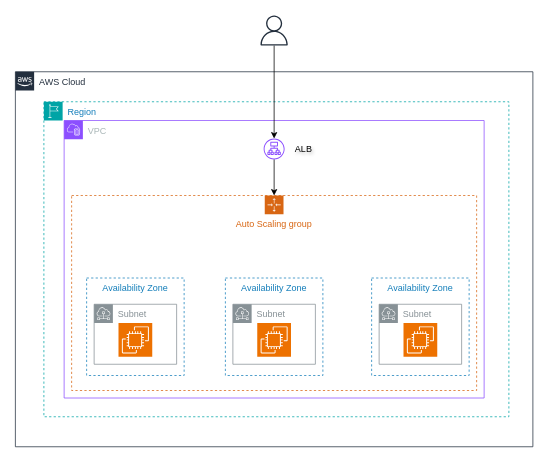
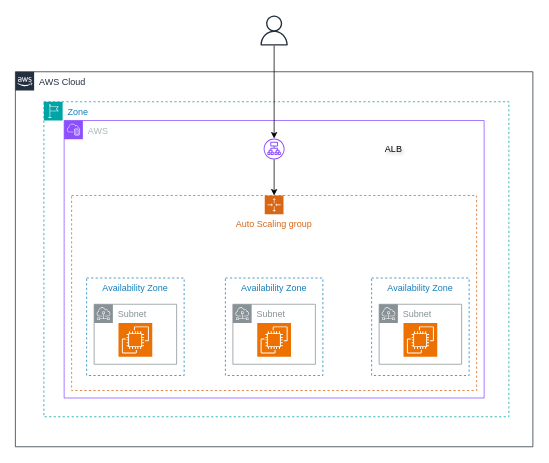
  <mxCell id="0" />
  <mxCell id="1" parent="0" />
- <mxCell id="2" value="VPC" style="points=[[0,0],[0.25,0],[0.5,0],[0.75,0],[1,0],[1,0.25],[1,0.5],[1,0.75],[1,1],[0.75,1],[0.5,1],[0.25,1],[0,1],[0,0.75],[0,0.5],[0,0.25]];outlineConnect=0;gradientColor=none;html=1;whiteSpace=wrap;fontSize=12;fontStyle=0;container=1;pointerEvents=0;collapsible=0;recursiveResize=0;shape=mxgraph.aws4.group;grIcon=mxgraph.aws4.group_vpc2;strokeColor=#8C4FFF;fillColor=none;verticalAlign=top;align=left;spacingLeft=30;fontColor=#AAB7B8;dashed=0;" vertex="1" parent="1"><mxGeometry x="85" y="160" width="560" height="370" as="geometry" /></mxCell>
+ <mxCell id="2" value="AWS" style="points=[[0,0],[0.25,0],[0.5,0],[0.75,0],[1,0],[1,0.25],[1,0.5],[1,0.75],[1,1],[0.75,1],[0.5,1],[0.25,1],[0,1],[0,0.75],[0,0.5],[0,0.25]];outlineConnect=0;gradientColor=none;html=1;whiteSpace=wrap;fontSize=12;fontStyle=0;container=1;pointerEvents=0;collapsible=0;recursiveResize=0;shape=mxgraph.aws4.group;grIcon=mxgraph.aws4.group_vpc2;strokeColor=#8C4FFF;fillColor=none;verticalAlign=top;align=left;spacingLeft=30;fontColor=#AAB7B8;dashed=0;" vertex="1" parent="1"><mxGeometry x="85" y="160" width="560" height="370" as="geometry" /></mxCell>
  <mxCell id="3" value="AWS Cloud" style="points=[[0,0],[0.25,0],[0.5,0],[0.75,0],[1,0],[1,0.25],[1,0.5],[1,0.75],[1,1],[0.75,1],[0.5,1],[0.25,1],[0,1],[0,0.75],[0,0.5],[0,0.25]];outlineConnect=0;gradientColor=none;html=1;whiteSpace=wrap;fontSize=12;fontStyle=0;container=1;pointerEvents=0;collapsible=0;recursiveResize=0;shape=mxgraph.aws4.group;grIcon=mxgraph.aws4.group_aws_cloud_alt;strokeColor=light-dark(#232F3E, #8c4fff);fillColor=none;verticalAlign=top;align=left;spacingLeft=30;fontColor=#232F3E;dashed=0;" vertex="1" parent="1"><mxGeometry x="20" y="95" width="690" height="500" as="geometry" /></mxCell>
- <mxCell id="4" value="Region" style="points=[[0,0],[0.25,0],[0.5,0],[0.75,0],[1,0],[1,0.25],[1,0.5],[1,0.75],[1,1],[0.75,1],[0.5,1],[0.25,1],[0,1],[0,0.75],[0,0.5],[0,0.25]];outlineConnect=0;gradientColor=none;html=1;whiteSpace=wrap;fontSize=12;fontStyle=0;container=1;pointerEvents=0;collapsible=0;recursiveResize=0;shape=mxgraph.aws4.group;grIcon=mxgraph.aws4.group_region;strokeColor=#00A4A6;fillColor=none;verticalAlign=top;align=left;spacingLeft=30;fontColor=#147EBA;dashed=1;" vertex="1" parent="3"><mxGeometry x="38" y="40" width="620" height="420" as="geometry" /></mxCell>
+ <mxCell id="4" value="Zone" style="points=[[0,0],[0.25,0],[0.5,0],[0.75,0],[1,0],[1,0.25],[1,0.5],[1,0.75],[1,1],[0.75,1],[0.5,1],[0.25,1],[0,1],[0,0.75],[0,0.5],[0,0.25]];outlineConnect=0;gradientColor=none;html=1;whiteSpace=wrap;fontSize=12;fontStyle=0;container=1;pointerEvents=0;collapsible=0;recursiveResize=0;shape=mxgraph.aws4.group;grIcon=mxgraph.aws4.group_region;strokeColor=#00A4A6;fillColor=none;verticalAlign=top;align=left;spacingLeft=30;fontColor=#147EBA;dashed=1;" vertex="1" parent="3"><mxGeometry x="38" y="40" width="620" height="420" as="geometry" /></mxCell>
  <mxCell id="5" value="" style="sketch=0;outlineConnect=0;fontColor=#232F3E;gradientColor=none;fillColor=#8C4FFF;strokeColor=none;dashed=0;verticalLabelPosition=bottom;verticalAlign=top;align=center;html=1;fontSize=12;fontStyle=0;aspect=fixed;pointerEvents=1;shape=mxgraph.aws4.application_load_balancer;" vertex="1" parent="4"><mxGeometry x="293" y="49" width="28" height="28" as="geometry" /></mxCell>
- <mxCell id="6" value="ALB" style="text;html=1;align=center;verticalAlign=middle;resizable=0;points=[];autosize=1;strokeColor=none;fillColor=none;fontColor=light-dark(#000000,#8C4FFF);labelBackgroundColor=none;textShadow=1;" vertex="1" parent="4"><mxGeometry x="321" y="48" width="50" height="30" as="geometry" /></mxCell>
+ <mxCell id="6" value="ALB" style="text;html=1;align=center;verticalAlign=middle;resizable=0;points=[];autosize=1;strokeColor=none;fillColor=none;fontColor=light-dark(#000000,#8C4FFF);labelBackgroundColor=none;textShadow=1;" vertex="1" parent="4"><mxGeometry x="441" y="48" width="50" height="30" as="geometry" /></mxCell>
  <mxCell id="7" value="Auto Scaling group" style="points=[[0,0],[0.25,0],[0.5,0],[0.75,0],[1,0],[1,0.25],[1,0.5],[1,0.75],[1,1],[0.75,1],[0.5,1],[0.25,1],[0,1],[0,0.75],[0,0.5],[0,0.25]];outlineConnect=0;gradientColor=none;html=1;whiteSpace=wrap;fontSize=12;fontStyle=0;container=1;pointerEvents=0;collapsible=0;recursiveResize=0;shape=mxgraph.aws4.groupCenter;grIcon=mxgraph.aws4.group_auto_scaling_group;grStroke=1;strokeColor=#D86613;fillColor=none;verticalAlign=top;align=center;fontColor=#D86613;dashed=1;spacingTop=25;" vertex="1" parent="1"><mxGeometry x="95" y="260" width="540" height="260" as="geometry" /></mxCell>
  <mxCell id="8" value="Availability Zone" style="fillColor=none;strokeColor=#147EBA;dashed=1;verticalAlign=top;fontStyle=0;fontColor=#147EBA;whiteSpace=wrap;html=1;" vertex="1" parent="7"><mxGeometry x="20" y="110" width="130" height="130" as="geometry" /></mxCell>
  <mxCell id="9" value="Availability Zone" style="fillColor=none;strokeColor=#147EBA;dashed=1;verticalAlign=top;fontStyle=0;fontColor=#147EBA;whiteSpace=wrap;html=1;" vertex="1" parent="7"><mxGeometry x="205" y="110" width="130" height="130" as="geometry" /></mxCell>
  <mxCell id="10" value="Availability Zone" style="fillColor=none;strokeColor=#147EBA;dashed=1;verticalAlign=top;fontStyle=0;fontColor=#147EBA;whiteSpace=wrap;html=1;" vertex="1" parent="7"><mxGeometry x="400" y="110" width="130" height="130" as="geometry" /></mxCell>
  <mxCell id="11" value="" style="sketch=0;points=[[0,0,0],[0.25,0,0],[0.5,0,0],[0.75,0,0],[1,0,0],[0,1,0],[0.25,1,0],[0.5,1,0],[0.75,1,0],[1,1,0],[0,0.25,0],[0,0.5,0],[0,0.75,0],[1,0.25,0],[1,0.5,0],[1,0.75,0]];outlineConnect=0;fontColor=#232F3E;fillColor=#ED7100;strokeColor=#ffffff;dashed=0;verticalLabelPosition=bottom;verticalAlign=top;align=center;html=1;fontSize=12;fontStyle=0;aspect=fixed;shape=mxgraph.aws4.resourceIcon;resIcon=mxgraph.aws4.ec2;" vertex="1" parent="7"><mxGeometry x="247.5" y="170" width="45" height="45" as="geometry" /></mxCell>
  <mxCell id="12" value="Subnet" style="sketch=0;outlineConnect=0;gradientColor=none;html=1;whiteSpace=wrap;fontSize=12;fontStyle=0;shape=mxgraph.aws4.group;grIcon=mxgraph.aws4.group_subnet;strokeColor=#879196;fillColor=none;verticalAlign=top;align=left;spacingLeft=30;fontColor=#879196;dashed=0;" vertex="1" parent="7"><mxGeometry x="30" y="145" width="110" height="80" as="geometry" /></mxCell>
  <mxCell id="13" value="Subnet" style="sketch=0;outlineConnect=0;gradientColor=none;html=1;whiteSpace=wrap;fontSize=12;fontStyle=0;shape=mxgraph.aws4.group;grIcon=mxgraph.aws4.group_subnet;strokeColor=#879196;fillColor=none;verticalAlign=top;align=left;spacingLeft=30;fontColor=#879196;dashed=0;" vertex="1" parent="7"><mxGeometry x="410" y="145" width="110" height="80" as="geometry" /></mxCell>
  <mxCell id="14" value="" style="sketch=0;points=[[0,0,0],[0.25,0,0],[0.5,0,0],[0.75,0,0],[1,0,0],[0,1,0],[0.25,1,0],[0.5,1,0],[0.75,1,0],[1,1,0],[0,0.25,0],[0,0.5,0],[0,0.75,0],[1,0.25,0],[1,0.5,0],[1,0.75,0]];outlineConnect=0;fontColor=#232F3E;fillColor=#ED7100;strokeColor=#ffffff;dashed=0;verticalLabelPosition=bottom;verticalAlign=top;align=center;html=1;fontSize=12;fontStyle=0;aspect=fixed;shape=mxgraph.aws4.resourceIcon;resIcon=mxgraph.aws4.ec2;" vertex="1" parent="7"><mxGeometry x="62.5" y="170" width="45" height="45" as="geometry" /></mxCell>
  <mxCell id="15" value="" style="sketch=0;points=[[0,0,0],[0.25,0,0],[0.5,0,0],[0.75,0,0],[1,0,0],[0,1,0],[0.25,1,0],[0.5,1,0],[0.75,1,0],[1,1,0],[0,0.25,0],[0,0.5,0],[0,0.75,0],[1,0.25,0],[1,0.5,0],[1,0.75,0]];outlineConnect=0;fontColor=#232F3E;fillColor=#ED7100;strokeColor=#ffffff;dashed=0;verticalLabelPosition=bottom;verticalAlign=top;align=center;html=1;fontSize=12;fontStyle=0;aspect=fixed;shape=mxgraph.aws4.resourceIcon;resIcon=mxgraph.aws4.ec2;" vertex="1" parent="7"><mxGeometry x="442.5" y="170" width="45" height="45" as="geometry" /></mxCell>
  <mxCell id="16" value="Subnet" style="sketch=0;outlineConnect=0;gradientColor=none;html=1;whiteSpace=wrap;fontSize=12;fontStyle=0;shape=mxgraph.aws4.group;grIcon=mxgraph.aws4.group_subnet;strokeColor=#879196;fillColor=none;verticalAlign=top;align=left;spacingLeft=30;fontColor=#879196;dashed=0;" vertex="1" parent="7"><mxGeometry x="215" y="145" width="110" height="80" as="geometry" /></mxCell>
  <mxCell id="17" value="" style="edgeStyle=orthogonalEdgeStyle;rounded=0;orthogonalLoop=1;jettySize=auto;html=1;" edge="1" parent="1" source="18" target="5"><mxGeometry relative="1" as="geometry" /></mxCell>
  <mxCell id="18" value="" style="sketch=0;outlineConnect=0;fontColor=#232F3E;gradientColor=none;fillColor=#232F3D;strokeColor=none;dashed=0;verticalLabelPosition=bottom;verticalAlign=top;align=center;html=1;fontSize=12;fontStyle=0;aspect=fixed;pointerEvents=1;shape=mxgraph.aws4.user;" vertex="1" parent="1"><mxGeometry x="345" y="20" width="40" height="40" as="geometry" /></mxCell>
  <mxCell id="19" value="" style="endArrow=classic;html=1;rounded=0;" edge="1" parent="1" source="5" target="7"><mxGeometry width="50" height="50" relative="1" as="geometry"><mxPoint x="395" y="280" as="sourcePoint" /><mxPoint x="445" y="230" as="targetPoint" /><Array as="points"><mxPoint x="365" y="250" /></Array></mxGeometry></mxCell>
